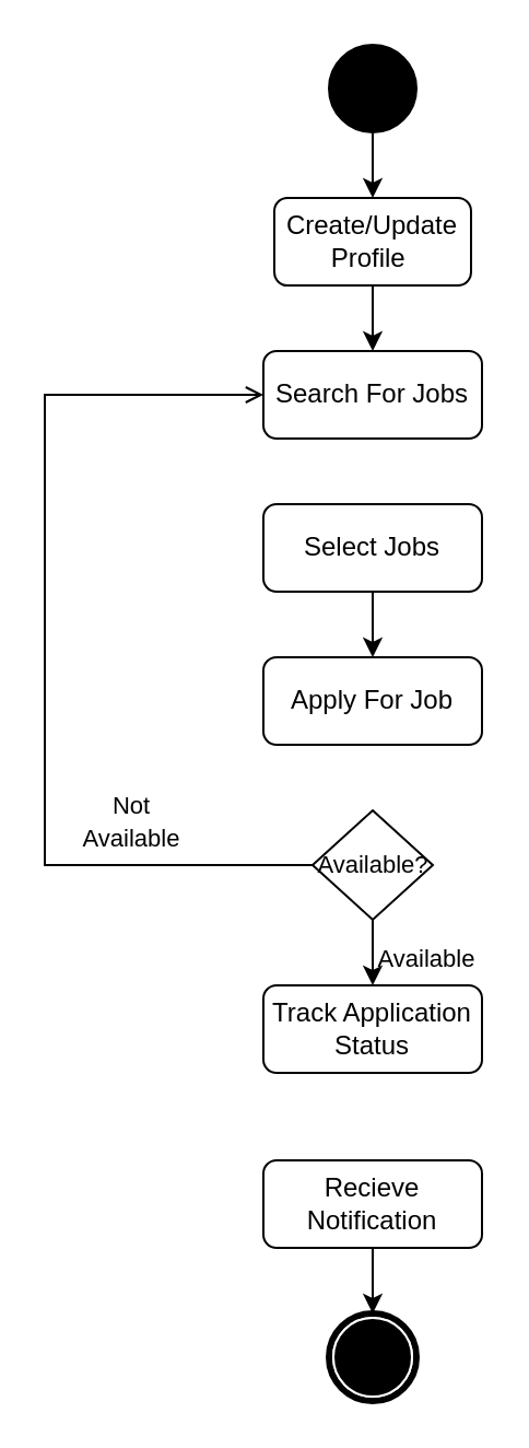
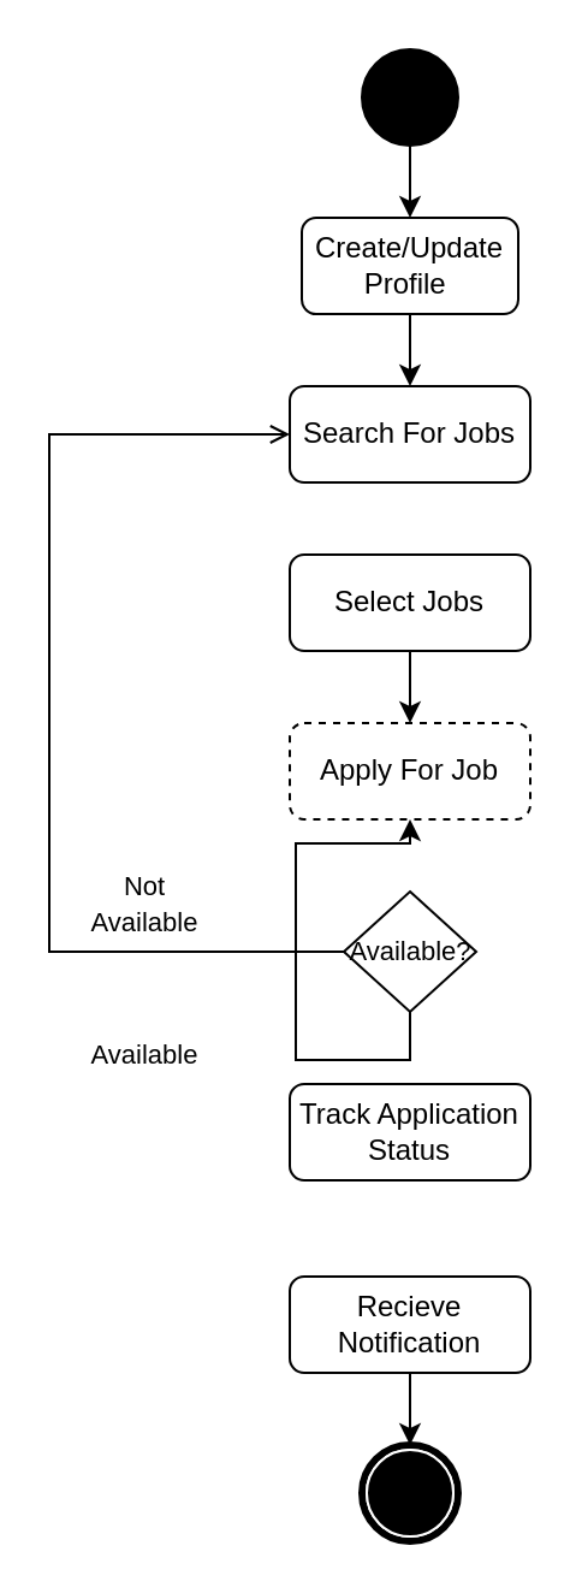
  <mxCell id="0" />
  <mxCell id="1" parent="0" />
  <mxCell id="2" style="edgeStyle=orthogonalEdgeStyle;rounded=0;orthogonalLoop=1;jettySize=auto;html=1;exitX=0.5;exitY=1;exitDx=0;exitDy=0;" edge="1" parent="1" source="3"><mxGeometry relative="1" as="geometry"><mxPoint x="170" y="90" as="targetPoint" /></mxGeometry></mxCell>
  <mxCell id="3" value="" style="ellipse;whiteSpace=wrap;html=1;aspect=fixed;fillColor=#000000;" vertex="1" parent="1"><mxGeometry x="150" y="20" width="40" height="40" as="geometry" /></mxCell>
  <mxCell id="4" style="edgeStyle=orthogonalEdgeStyle;rounded=0;orthogonalLoop=1;jettySize=auto;html=1;exitX=0.5;exitY=1;exitDx=0;exitDy=0;" edge="1" parent="1" source="5" target="6"><mxGeometry relative="1" as="geometry"><mxPoint x="170" y="160" as="targetPoint" /></mxGeometry></mxCell>
  <mxCell id="5" value="Create/Update Profile&amp;nbsp;" style="rounded=1;whiteSpace=wrap;html=1;" vertex="1" parent="1"><mxGeometry x="125" y="90" width="90" height="40" as="geometry" /></mxCell>
  <mxCell id="6" value="Search For Jobs" style="rounded=1;whiteSpace=wrap;html=1;" vertex="1" parent="1"><mxGeometry x="120" y="160" width="100" height="40" as="geometry" /></mxCell>
  <mxCell id="7" style="edgeStyle=orthogonalEdgeStyle;rounded=0;orthogonalLoop=1;jettySize=auto;html=1;exitX=0.5;exitY=1;exitDx=0;exitDy=0;" edge="1" parent="1" source="8" target="9"><mxGeometry relative="1" as="geometry"><mxPoint x="170" y="300" as="targetPoint" /></mxGeometry></mxCell>
  <mxCell id="8" value="Select Jobs" style="rounded=1;whiteSpace=wrap;html=1;" vertex="1" parent="1"><mxGeometry x="120" y="230" width="100" height="40" as="geometry" /></mxCell>
- <mxCell id="9" value="Apply For Job" style="rounded=1;whiteSpace=wrap;html=1;" vertex="1" parent="1"><mxGeometry x="120" y="300" width="100" height="40" as="geometry" /></mxCell>
- <mxCell id="10" style="edgeStyle=orthogonalEdgeStyle;rounded=0;orthogonalLoop=1;jettySize=auto;html=1;exitX=0.5;exitY=1;exitDx=0;exitDy=0;" edge="1" parent="1" source="12" target="15"><mxGeometry relative="1" as="geometry"><mxPoint x="170" y="450" as="targetPoint" /></mxGeometry></mxCell>
+ <mxCell id="9" value="Apply For Job" style="rounded=1;whiteSpace=wrap;html=1;dashed=1;" vertex="1" parent="1"><mxGeometry x="120" y="300" width="100" height="40" as="geometry" /></mxCell>
+ <mxCell id="10" style="edgeStyle=orthogonalEdgeStyle;rounded=0;orthogonalLoop=1;jettySize=auto;html=1;exitX=0.5;exitY=1;exitDx=0;exitDy=0;" edge="1" parent="1" source="12" target="9"><mxGeometry relative="1" as="geometry"><mxPoint x="170" y="450" as="targetPoint" /></mxGeometry></mxCell>
  <mxCell id="11" style="edgeStyle=orthogonalEdgeStyle;rounded=0;orthogonalLoop=1;jettySize=auto;html=1;exitX=0;exitY=0.5;exitDx=0;exitDy=0;entryX=0;entryY=0.5;entryDx=0;entryDy=0;endArrow=open;" edge="1" parent="1" source="12" target="6"><mxGeometry relative="1" as="geometry"><Array as="points"><mxPoint x="20" y="395" /><mxPoint x="20" y="180" /></Array></mxGeometry></mxCell>
  <mxCell id="12" value="&lt;font style=&quot;font-size: 11px;&quot;&gt;Available?&lt;/font&gt;" style="rhombus;whiteSpace=wrap;html=1;" vertex="1" parent="1"><mxGeometry x="142.5" y="370" width="55" height="50" as="geometry" /></mxCell>
- <mxCell id="13" value="&lt;font style=&quot;font-size: 11px;&quot;&gt;Available&lt;/font&gt;" style="text;html=1;align=center;verticalAlign=middle;whiteSpace=wrap;rounded=0;" vertex="1" parent="1"><mxGeometry x="170" y="430" width="50" height="15" as="geometry" /></mxCell>
+ <mxCell id="13" value="&lt;font style=&quot;font-size: 11px;&quot;&gt;Available&lt;/font&gt;" style="text;html=1;align=center;verticalAlign=middle;whiteSpace=wrap;rounded=0;" vertex="1" parent="1"><mxGeometry x="35" y="430" width="50" height="15" as="geometry" /></mxCell>
  <mxCell id="14" value="&lt;font style=&quot;font-size: 11px;&quot;&gt;Not Available&lt;/font&gt;" style="text;html=1;align=center;verticalAlign=middle;whiteSpace=wrap;rounded=0;" vertex="1" parent="1"><mxGeometry x="30" y="360" width="60" height="30" as="geometry" /></mxCell>
  <mxCell id="15" value="Track Application Status" style="rounded=1;whiteSpace=wrap;html=1;" vertex="1" parent="1"><mxGeometry x="120" y="450" width="100" height="40" as="geometry" /></mxCell>
  <mxCell id="16" style="edgeStyle=orthogonalEdgeStyle;rounded=0;orthogonalLoop=1;jettySize=auto;html=1;exitX=0.5;exitY=1;exitDx=0;exitDy=0;" edge="1" parent="1" source="17"><mxGeometry relative="1" as="geometry"><mxPoint x="170" y="600" as="targetPoint" /></mxGeometry></mxCell>
  <mxCell id="17" value="Recieve Notification" style="rounded=1;whiteSpace=wrap;html=1;" vertex="1" parent="1"><mxGeometry x="120" y="530" width="100" height="40" as="geometry" /></mxCell>
  <mxCell id="18" value="" style="points=[[0.145,0.145,0],[0.5,0,0],[0.855,0.145,0],[1,0.5,0],[0.855,0.855,0],[0.5,1,0],[0.145,0.855,0],[0,0.5,0]];shape=mxgraph.bpmn.event;html=1;verticalLabelPosition=bottom;labelBackgroundColor=#ffffff;verticalAlign=top;align=center;perimeter=ellipsePerimeter;outlineConnect=0;aspect=fixed;outline=end;symbol=terminate;" vertex="1" parent="1"><mxGeometry x="150" y="600" width="40" height="40" as="geometry" /></mxCell>
